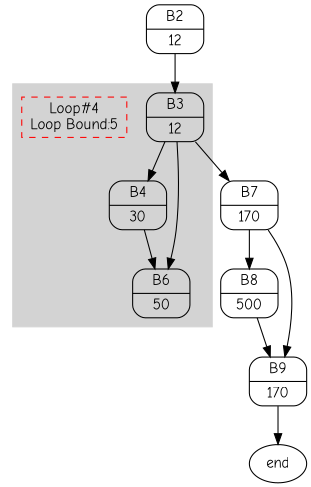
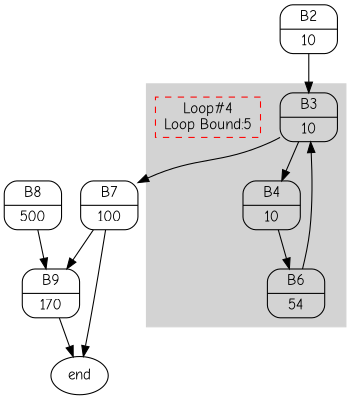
  digraph {
    fontname="Comic Neue"
    node [fontname="Comic Neue" shape=Mrecord]
    edge [fontname="Comic Neue"]
-   n1 [label="{<f0> B3|<f1> 12}"]
-   n2 [label="{<f0> B4|<f1> 30}"]
-   n3 [label="{<f0> B6|<f1> 50}"]
+   n1 [label="{<f0> B3|<f1> 10}"]
+   n2 [label="{<f0> B4|<f1> 10}"]
+   n3 [label="{<f0> B6|<f1> 54}"]
    n4 [color=red label="Loop#4\nLoop Bound:5" shape=box style=dashed width=1]
-   n5 [label="{<f0> B2|<f1> 12}"]
-   n6 [label="{<f0> B7|<f1> 170}"]
+   n5 [label="{<f0> B2|<f1> 10}"]
+   n6 [label="{<f0> B7|<f1> 100}"]
    n7 [label="{<f0> B8|<f1> 500}"]
    n8 [label="{<f0> B9|<f1> 170}"]
    end [shape=""]
    subgraph cluster_1 {
      color=lightgrey
      style=filled
      n1
      n2
      n3
      n4
    }
    subgraph sub_2 {
      n5
      n6
      n7
      n8
    }
    n1 -> n2
    n1 -> n6
    n2 -> n3
-   n1 -> n3
+   n3 -> n1
    n5 -> n1
-   n6 -> n7
+   n6 -> end
    n6 -> n8
    n7 -> n8
    n8 -> end
  }
